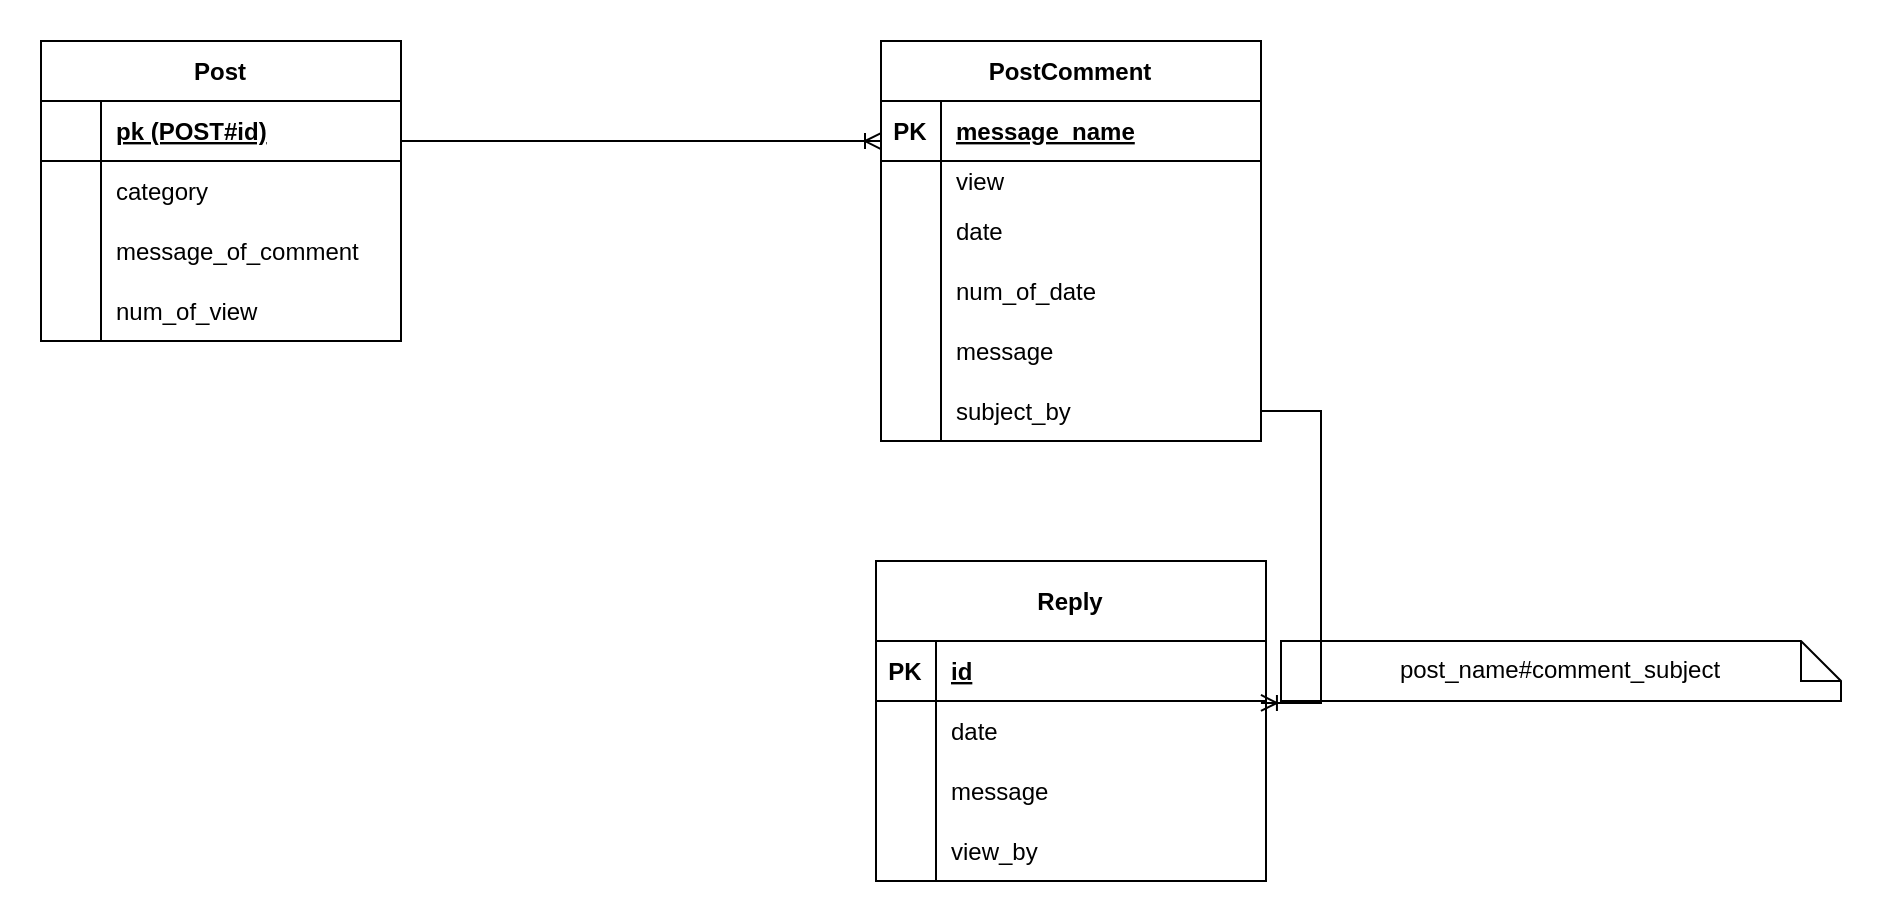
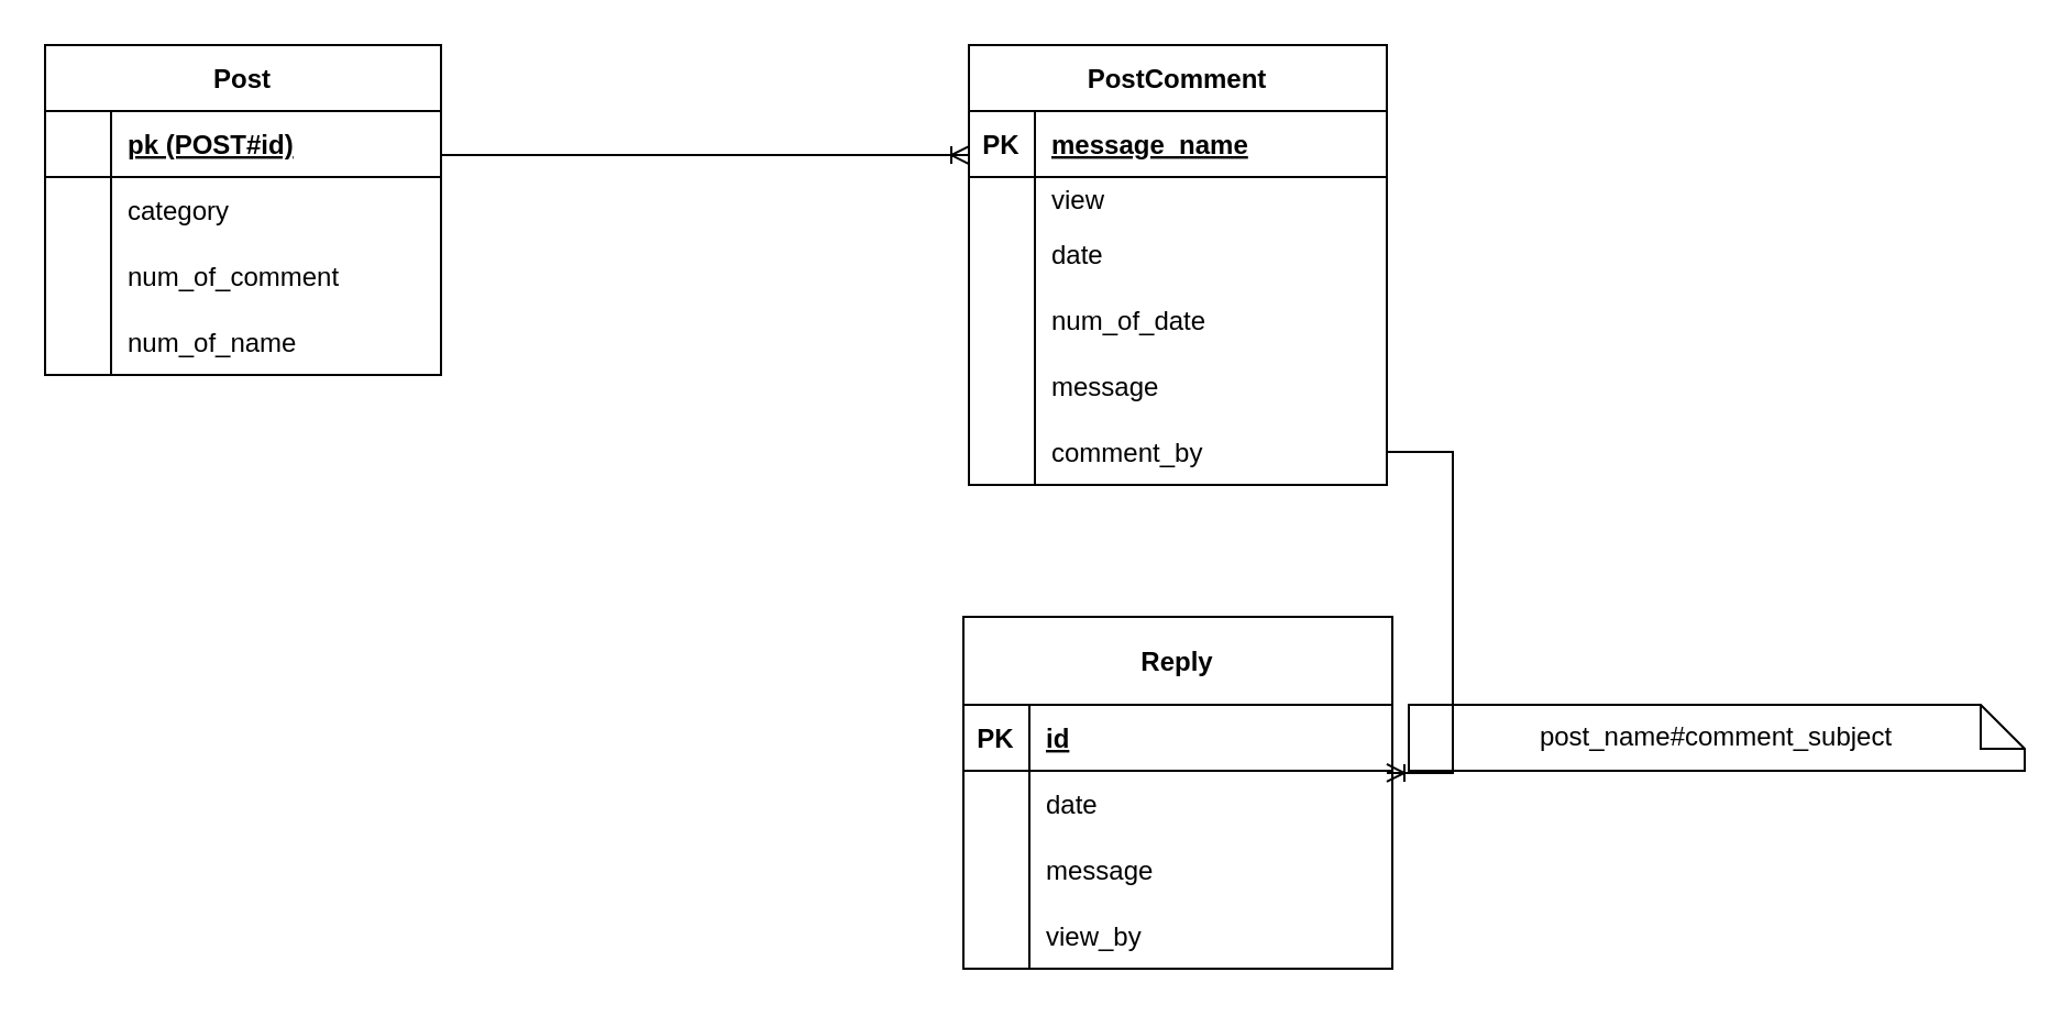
  <mxCell id="0" />
  <mxCell id="1" parent="0" />
  <mxCell id="2" value="Post" style="shape=table;startSize=30;container=1;collapsible=1;childLayout=tableLayout;fixedRows=1;rowLines=0;fontStyle=1;align=center;resizeLast=1;" parent="1" vertex="1"><mxGeometry x="20" y="20" width="180" height="150" as="geometry" /></mxCell>
  <mxCell id="3" value="" style="shape=tableRow;horizontal=0;startSize=0;swimlaneHead=0;swimlaneBody=0;fillColor=none;collapsible=0;dropTarget=0;points=[[0,0.5],[1,0.5]];portConstraint=eastwest;top=0;left=0;right=0;bottom=1;" parent="2" vertex="1"><mxGeometry y="30" width="180" height="30" as="geometry" /></mxCell>
  <mxCell id="4" value="" style="shape=partialRectangle;connectable=0;fillColor=none;top=0;left=0;bottom=0;right=0;fontStyle=1;overflow=hidden;" parent="3" vertex="1"><mxGeometry width="30" height="30" as="geometry"><mxRectangle width="30" height="30" as="alternateBounds" /></mxGeometry></mxCell>
  <mxCell id="5" value="pk (POST#id)" style="shape=partialRectangle;connectable=0;fillColor=none;top=0;left=0;bottom=0;right=0;align=left;spacingLeft=6;fontStyle=5;overflow=hidden;" parent="3" vertex="1"><mxGeometry x="30" width="150" height="30" as="geometry"><mxRectangle width="150" height="30" as="alternateBounds" /></mxGeometry></mxCell>
  <mxCell id="6" value="" style="shape=tableRow;horizontal=0;startSize=0;swimlaneHead=0;swimlaneBody=0;fillColor=none;collapsible=0;dropTarget=0;points=[[0,0.5],[1,0.5]];portConstraint=eastwest;top=0;left=0;right=0;bottom=0;" parent="2" vertex="1"><mxGeometry y="60" width="180" height="30" as="geometry" /></mxCell>
  <mxCell id="7" value="" style="shape=partialRectangle;connectable=0;fillColor=none;top=0;left=0;bottom=0;right=0;editable=1;overflow=hidden;" parent="6" vertex="1"><mxGeometry width="30" height="30" as="geometry"><mxRectangle width="30" height="30" as="alternateBounds" /></mxGeometry></mxCell>
  <mxCell id="8" value="category" style="shape=partialRectangle;connectable=0;fillColor=none;top=0;left=0;bottom=0;right=0;align=left;spacingLeft=6;overflow=hidden;" parent="6" vertex="1"><mxGeometry x="30" width="150" height="30" as="geometry"><mxRectangle width="150" height="30" as="alternateBounds" /></mxGeometry></mxCell>
  <mxCell id="9" value="" style="shape=tableRow;horizontal=0;startSize=0;swimlaneHead=0;swimlaneBody=0;fillColor=none;collapsible=0;dropTarget=0;points=[[0,0.5],[1,0.5]];portConstraint=eastwest;top=0;left=0;right=0;bottom=0;" parent="2" vertex="1"><mxGeometry y="90" width="180" height="30" as="geometry" /></mxCell>
  <mxCell id="10" value="" style="shape=partialRectangle;connectable=0;fillColor=none;top=0;left=0;bottom=0;right=0;editable=1;overflow=hidden;" parent="9" vertex="1"><mxGeometry width="30" height="30" as="geometry"><mxRectangle width="30" height="30" as="alternateBounds" /></mxGeometry></mxCell>
- <mxCell id="11" value="message_of_comment" style="shape=partialRectangle;connectable=0;fillColor=none;top=0;left=0;bottom=0;right=0;align=left;spacingLeft=6;overflow=hidden;" parent="9" vertex="1"><mxGeometry x="30" width="150" height="30" as="geometry"><mxRectangle width="150" height="30" as="alternateBounds" /></mxGeometry></mxCell>
+ <mxCell id="11" value="num_of_comment" style="shape=partialRectangle;connectable=0;fillColor=none;top=0;left=0;bottom=0;right=0;align=left;spacingLeft=6;overflow=hidden;" parent="9" vertex="1"><mxGeometry x="30" width="150" height="30" as="geometry"><mxRectangle width="150" height="30" as="alternateBounds" /></mxGeometry></mxCell>
  <mxCell id="12" value="" style="shape=tableRow;horizontal=0;startSize=0;swimlaneHead=0;swimlaneBody=0;fillColor=none;collapsible=0;dropTarget=0;points=[[0,0.5],[1,0.5]];portConstraint=eastwest;top=0;left=0;right=0;bottom=0;" parent="2" vertex="1"><mxGeometry y="120" width="180" height="30" as="geometry" /></mxCell>
  <mxCell id="13" value="" style="shape=partialRectangle;connectable=0;fillColor=none;top=0;left=0;bottom=0;right=0;editable=1;overflow=hidden;" parent="12" vertex="1"><mxGeometry width="30" height="30" as="geometry"><mxRectangle width="30" height="30" as="alternateBounds" /></mxGeometry></mxCell>
- <mxCell id="14" value="num_of_view" style="shape=partialRectangle;connectable=0;fillColor=none;top=0;left=0;bottom=0;right=0;align=left;spacingLeft=6;overflow=hidden;" parent="12" vertex="1"><mxGeometry x="30" width="150" height="30" as="geometry"><mxRectangle width="150" height="30" as="alternateBounds" /></mxGeometry></mxCell>
+ <mxCell id="14" value="num_of_name" style="shape=partialRectangle;connectable=0;fillColor=none;top=0;left=0;bottom=0;right=0;align=left;spacingLeft=6;overflow=hidden;" parent="12" vertex="1"><mxGeometry x="30" width="150" height="30" as="geometry"><mxRectangle width="150" height="30" as="alternateBounds" /></mxGeometry></mxCell>
  <mxCell id="15" value="PostComment" style="shape=table;startSize=30;container=1;collapsible=1;childLayout=tableLayout;fixedRows=1;rowLines=0;fontStyle=1;align=center;resizeLast=1;" parent="1" vertex="1"><mxGeometry x="440" y="20" width="190" height="200" as="geometry" /></mxCell>
  <mxCell id="16" value="" style="shape=tableRow;horizontal=0;startSize=0;swimlaneHead=0;swimlaneBody=0;fillColor=none;collapsible=0;dropTarget=0;points=[[0,0.5],[1,0.5]];portConstraint=eastwest;top=0;left=0;right=0;bottom=1;" parent="15" vertex="1"><mxGeometry y="30" width="190" height="30" as="geometry" /></mxCell>
  <mxCell id="17" value="PK" style="shape=partialRectangle;connectable=0;fillColor=none;top=0;left=0;bottom=0;right=0;fontStyle=1;overflow=hidden;" parent="16" vertex="1"><mxGeometry width="30" height="30" as="geometry"><mxRectangle width="30" height="30" as="alternateBounds" /></mxGeometry></mxCell>
  <mxCell id="18" value="message_name" style="shape=partialRectangle;connectable=0;fillColor=none;top=0;left=0;bottom=0;right=0;align=left;spacingLeft=6;fontStyle=5;overflow=hidden;" parent="16" vertex="1"><mxGeometry x="30" width="160" height="30" as="geometry"><mxRectangle width="160" height="30" as="alternateBounds" /></mxGeometry></mxCell>
  <mxCell id="19" value="" style="shape=tableRow;horizontal=0;startSize=0;swimlaneHead=0;swimlaneBody=0;fillColor=none;collapsible=0;dropTarget=0;points=[[0,0.5],[1,0.5]];portConstraint=eastwest;top=0;left=0;right=0;bottom=0;" parent="15" vertex="1"><mxGeometry y="60" width="190" height="20" as="geometry" /></mxCell>
  <mxCell id="20" value="" style="shape=partialRectangle;connectable=0;fillColor=none;top=0;left=0;bottom=0;right=0;editable=1;overflow=hidden;" parent="19" vertex="1"><mxGeometry width="30" height="20" as="geometry"><mxRectangle width="30" height="20" as="alternateBounds" /></mxGeometry></mxCell>
  <mxCell id="21" value="view" style="shape=partialRectangle;connectable=0;fillColor=none;top=0;left=0;bottom=0;right=0;align=left;spacingLeft=6;overflow=hidden;" parent="19" vertex="1"><mxGeometry x="30" width="160" height="20" as="geometry"><mxRectangle width="160" height="20" as="alternateBounds" /></mxGeometry></mxCell>
  <mxCell id="22" value="" style="shape=tableRow;horizontal=0;startSize=0;swimlaneHead=0;swimlaneBody=0;fillColor=none;collapsible=0;dropTarget=0;points=[[0,0.5],[1,0.5]];portConstraint=eastwest;top=0;left=0;right=0;bottom=0;" parent="15" vertex="1"><mxGeometry y="80" width="190" height="30" as="geometry" /></mxCell>
  <mxCell id="23" value="" style="shape=partialRectangle;connectable=0;fillColor=none;top=0;left=0;bottom=0;right=0;editable=1;overflow=hidden;" parent="22" vertex="1"><mxGeometry width="30" height="30" as="geometry"><mxRectangle width="30" height="30" as="alternateBounds" /></mxGeometry></mxCell>
  <mxCell id="24" value="date" style="shape=partialRectangle;connectable=0;fillColor=none;top=0;left=0;bottom=0;right=0;align=left;spacingLeft=6;overflow=hidden;" parent="22" vertex="1"><mxGeometry x="30" width="160" height="30" as="geometry"><mxRectangle width="160" height="30" as="alternateBounds" /></mxGeometry></mxCell>
  <mxCell id="25" value="" style="shape=tableRow;horizontal=0;startSize=0;swimlaneHead=0;swimlaneBody=0;fillColor=none;collapsible=0;dropTarget=0;points=[[0,0.5],[1,0.5]];portConstraint=eastwest;top=0;left=0;right=0;bottom=0;" parent="15" vertex="1"><mxGeometry y="110" width="190" height="30" as="geometry" /></mxCell>
  <mxCell id="26" value="" style="shape=partialRectangle;connectable=0;fillColor=none;top=0;left=0;bottom=0;right=0;editable=1;overflow=hidden;" parent="25" vertex="1"><mxGeometry width="30" height="30" as="geometry"><mxRectangle width="30" height="30" as="alternateBounds" /></mxGeometry></mxCell>
  <mxCell id="27" value="num_of_date" style="shape=partialRectangle;connectable=0;fillColor=none;top=0;left=0;bottom=0;right=0;align=left;spacingLeft=6;overflow=hidden;" parent="25" vertex="1"><mxGeometry x="30" width="160" height="30" as="geometry"><mxRectangle width="160" height="30" as="alternateBounds" /></mxGeometry></mxCell>
  <mxCell id="28" value="" style="shape=tableRow;horizontal=0;startSize=0;swimlaneHead=0;swimlaneBody=0;fillColor=none;collapsible=0;dropTarget=0;points=[[0,0.5],[1,0.5]];portConstraint=eastwest;top=0;left=0;right=0;bottom=0;" parent="15" vertex="1"><mxGeometry y="140" width="190" height="30" as="geometry" /></mxCell>
  <mxCell id="29" value="" style="shape=partialRectangle;connectable=0;fillColor=none;top=0;left=0;bottom=0;right=0;editable=1;overflow=hidden;" parent="28" vertex="1"><mxGeometry width="30" height="30" as="geometry"><mxRectangle width="30" height="30" as="alternateBounds" /></mxGeometry></mxCell>
  <mxCell id="30" value="message" style="shape=partialRectangle;connectable=0;fillColor=none;top=0;left=0;bottom=0;right=0;align=left;spacingLeft=6;overflow=hidden;" parent="28" vertex="1"><mxGeometry x="30" width="160" height="30" as="geometry"><mxRectangle width="160" height="30" as="alternateBounds" /></mxGeometry></mxCell>
  <mxCell id="31" value="" style="shape=tableRow;horizontal=0;startSize=0;swimlaneHead=0;swimlaneBody=0;fillColor=none;collapsible=0;dropTarget=0;points=[[0,0.5],[1,0.5]];portConstraint=eastwest;top=0;left=0;right=0;bottom=0;" parent="15" vertex="1"><mxGeometry y="170" width="190" height="30" as="geometry" /></mxCell>
  <mxCell id="32" value="" style="shape=partialRectangle;connectable=0;fillColor=none;top=0;left=0;bottom=0;right=0;editable=1;overflow=hidden;" parent="31" vertex="1"><mxGeometry width="30" height="30" as="geometry"><mxRectangle width="30" height="30" as="alternateBounds" /></mxGeometry></mxCell>
- <mxCell id="33" value="subject_by" style="shape=partialRectangle;connectable=0;fillColor=none;top=0;left=0;bottom=0;right=0;align=left;spacingLeft=6;overflow=hidden;" parent="31" vertex="1"><mxGeometry x="30" width="160" height="30" as="geometry"><mxRectangle width="160" height="30" as="alternateBounds" /></mxGeometry></mxCell>
+ <mxCell id="33" value="comment_by" style="shape=partialRectangle;connectable=0;fillColor=none;top=0;left=0;bottom=0;right=0;align=left;spacingLeft=6;overflow=hidden;" parent="31" vertex="1"><mxGeometry x="30" width="160" height="30" as="geometry"><mxRectangle width="160" height="30" as="alternateBounds" /></mxGeometry></mxCell>
  <mxCell id="34" value="Reply" style="shape=table;startSize=40;container=1;collapsible=1;childLayout=tableLayout;fixedRows=1;rowLines=0;fontStyle=1;align=center;resizeLast=1;" parent="1" vertex="1"><mxGeometry x="437.5" y="280" width="195" height="160" as="geometry" /></mxCell>
  <mxCell id="35" value="" style="shape=tableRow;horizontal=0;startSize=0;swimlaneHead=0;swimlaneBody=0;fillColor=none;collapsible=0;dropTarget=0;points=[[0,0.5],[1,0.5]];portConstraint=eastwest;top=0;left=0;right=0;bottom=1;" parent="34" vertex="1"><mxGeometry y="40" width="195" height="30" as="geometry" /></mxCell>
  <mxCell id="36" value="PK" style="shape=partialRectangle;connectable=0;fillColor=none;top=0;left=0;bottom=0;right=0;fontStyle=1;overflow=hidden;" parent="35" vertex="1"><mxGeometry width="30" height="30" as="geometry"><mxRectangle width="30" height="30" as="alternateBounds" /></mxGeometry></mxCell>
  <mxCell id="37" value="id" style="shape=partialRectangle;connectable=0;fillColor=none;top=0;left=0;bottom=0;right=0;align=left;spacingLeft=6;fontStyle=5;overflow=hidden;" parent="35" vertex="1"><mxGeometry x="30" width="165" height="30" as="geometry"><mxRectangle width="165" height="30" as="alternateBounds" /></mxGeometry></mxCell>
  <mxCell id="38" value="" style="shape=tableRow;horizontal=0;startSize=0;swimlaneHead=0;swimlaneBody=0;fillColor=none;collapsible=0;dropTarget=0;points=[[0,0.5],[1,0.5]];portConstraint=eastwest;top=0;left=0;right=0;bottom=0;" parent="34" vertex="1"><mxGeometry y="70" width="195" height="30" as="geometry" /></mxCell>
  <mxCell id="39" value="" style="shape=partialRectangle;connectable=0;fillColor=none;top=0;left=0;bottom=0;right=0;editable=1;overflow=hidden;" parent="38" vertex="1"><mxGeometry width="30" height="30" as="geometry"><mxRectangle width="30" height="30" as="alternateBounds" /></mxGeometry></mxCell>
  <mxCell id="40" value="date" style="shape=partialRectangle;connectable=0;fillColor=none;top=0;left=0;bottom=0;right=0;align=left;spacingLeft=6;overflow=hidden;" parent="38" vertex="1"><mxGeometry x="30" width="165" height="30" as="geometry"><mxRectangle width="165" height="30" as="alternateBounds" /></mxGeometry></mxCell>
  <mxCell id="41" value="" style="shape=tableRow;horizontal=0;startSize=0;swimlaneHead=0;swimlaneBody=0;fillColor=none;collapsible=0;dropTarget=0;points=[[0,0.5],[1,0.5]];portConstraint=eastwest;top=0;left=0;right=0;bottom=0;" parent="34" vertex="1"><mxGeometry y="100" width="195" height="30" as="geometry" /></mxCell>
  <mxCell id="42" value="" style="shape=partialRectangle;connectable=0;fillColor=none;top=0;left=0;bottom=0;right=0;editable=1;overflow=hidden;" parent="41" vertex="1"><mxGeometry width="30" height="30" as="geometry"><mxRectangle width="30" height="30" as="alternateBounds" /></mxGeometry></mxCell>
  <mxCell id="43" value="message" style="shape=partialRectangle;connectable=0;fillColor=none;top=0;left=0;bottom=0;right=0;align=left;spacingLeft=6;overflow=hidden;" parent="41" vertex="1"><mxGeometry x="30" width="165" height="30" as="geometry"><mxRectangle width="165" height="30" as="alternateBounds" /></mxGeometry></mxCell>
  <mxCell id="44" value="" style="shape=tableRow;horizontal=0;startSize=0;swimlaneHead=0;swimlaneBody=0;fillColor=none;collapsible=0;dropTarget=0;points=[[0,0.5],[1,0.5]];portConstraint=eastwest;top=0;left=0;right=0;bottom=0;" parent="34" vertex="1"><mxGeometry y="130" width="195" height="30" as="geometry" /></mxCell>
  <mxCell id="45" value="" style="shape=partialRectangle;connectable=0;fillColor=none;top=0;left=0;bottom=0;right=0;editable=1;overflow=hidden;" parent="44" vertex="1"><mxGeometry width="30" height="30" as="geometry"><mxRectangle width="30" height="30" as="alternateBounds" /></mxGeometry></mxCell>
  <mxCell id="46" value="view_by" style="shape=partialRectangle;connectable=0;fillColor=none;top=0;left=0;bottom=0;right=0;align=left;spacingLeft=6;overflow=hidden;" parent="44" vertex="1"><mxGeometry x="30" width="165" height="30" as="geometry"><mxRectangle width="165" height="30" as="alternateBounds" /></mxGeometry></mxCell>
  <mxCell id="47" value="" style="edgeStyle=entityRelationEdgeStyle;fontSize=12;html=1;endArrow=ERoneToMany;rounded=0;entryX=0;entryY=0.667;entryDx=0;entryDy=0;entryPerimeter=0;" parent="1" target="16" edge="1"><mxGeometry width="100" height="100" relative="1" as="geometry"><mxPoint x="200" y="70" as="sourcePoint" /><mxPoint x="300" y="-30" as="targetPoint" /></mxGeometry></mxCell>
  <mxCell id="48" value="post_name#comment_subject" style="shape=note;size=20;whiteSpace=wrap;html=1;" parent="1" vertex="1"><mxGeometry x="640" y="320" width="280" height="30" as="geometry" /></mxCell>
  <mxCell id="49" value="" style="edgeStyle=entityRelationEdgeStyle;fontSize=12;html=1;endArrow=ERoneToMany;rounded=0;entryX=0.987;entryY=0.033;entryDx=0;entryDy=0;entryPerimeter=0;" parent="1" source="31" target="38" edge="1"><mxGeometry width="100" height="100" relative="1" as="geometry"><mxPoint x="610" y="390" as="sourcePoint" /><mxPoint x="710" y="290" as="targetPoint" /></mxGeometry></mxCell>
